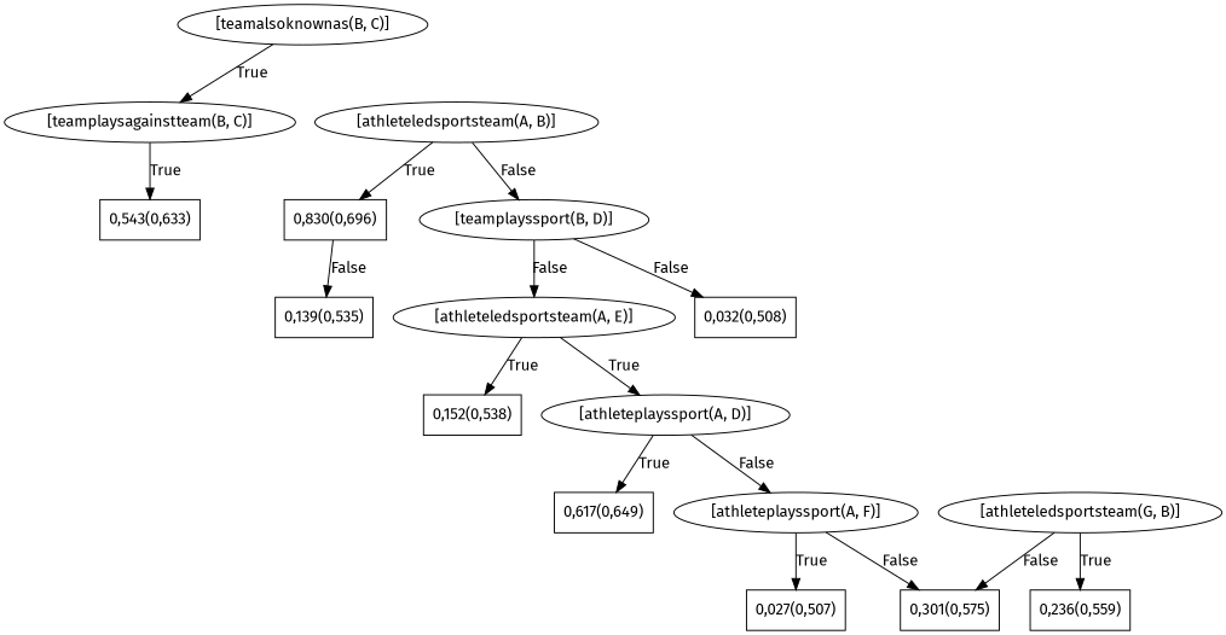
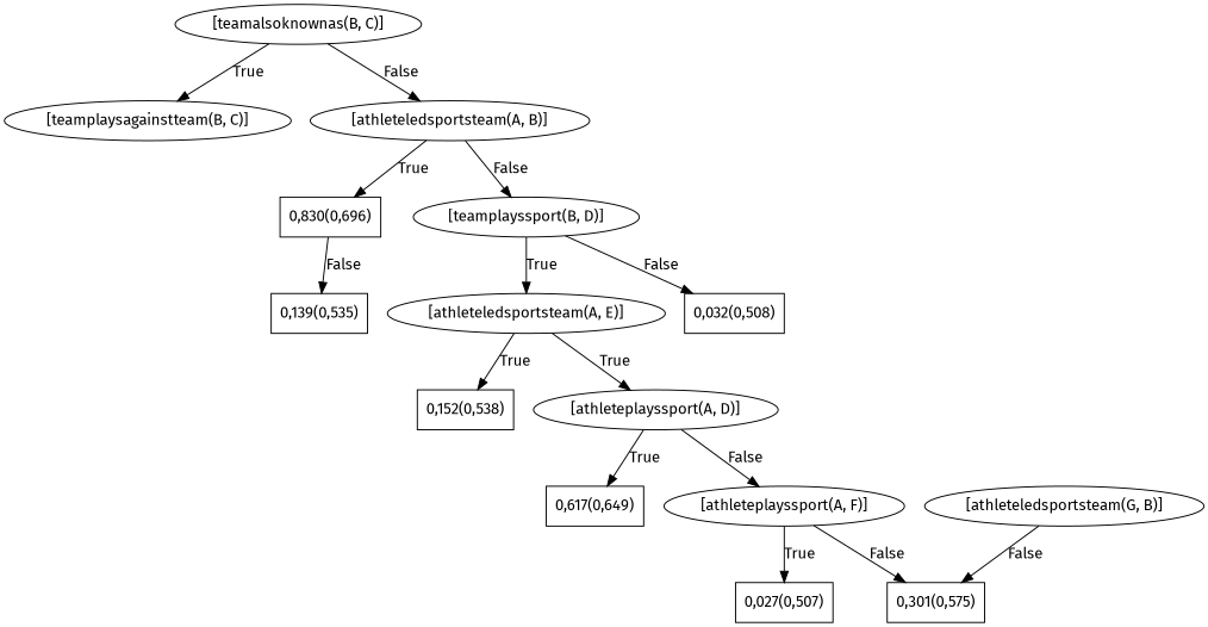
  digraph {
    fontname="Fira Sans"
    node [fontname="Fira Sans" shape=box]
    edge [fontname="Fira Sans"]
    n1 [label="[teamalsoknownas(B, C)]" shape=""]
    n2 [label="[teamplaysagainstteam(B, C)]" shape=""]
    n3 [label="[athleteledsportsteam(A, B)]" shape=""]
-   n4 [label="0,543(0,633)"]
    n5 [label="0,830(0,696)"]
    n6 [label="[teamplayssport(B, D)]" shape=""]
    n7 [label="0,139(0,535)"]
    n8 [label="[athleteledsportsteam(A, E)]" shape=""]
    n9 [label="0,032(0,508)"]
    n10 [label="0,152(0,538)"]
    n11 [label="[athleteplayssport(A, D)]" shape=""]
    n12 [label="0,617(0,649)"]
    n13 [label="[athleteplayssport(A, F)]" shape=""]
    n14 [label="0,027(0,507)"]
    n15 [label="0,301(0,575)"]
    n16 [label="[athleteledsportsteam(G, B)]" shape=""]
-   n17 [label="0,236(0,559)"]
    n1 -> n2 [label=True]
-   n2 -> n4 [label=True]
+   n1 -> n3 [label=False]
    n3 -> n5 [label=True]
    n3 -> n6 [label=False]
    n5 -> n7 [label=False]
-   n6 -> n8 [label=False]
+   n6 -> n8 [label=True]
    n6 -> n9 [label=False]
    n8 -> n10 [label=True]
    n8 -> n11 [label=True]
    n11 -> n12 [label=True]
    n11 -> n13 [label=False]
    n13 -> n14 [label=True]
    n13 -> n15 [label=False]
    n16 -> n15 [label=False]
-   n16 -> n17 [label=True]
  }
